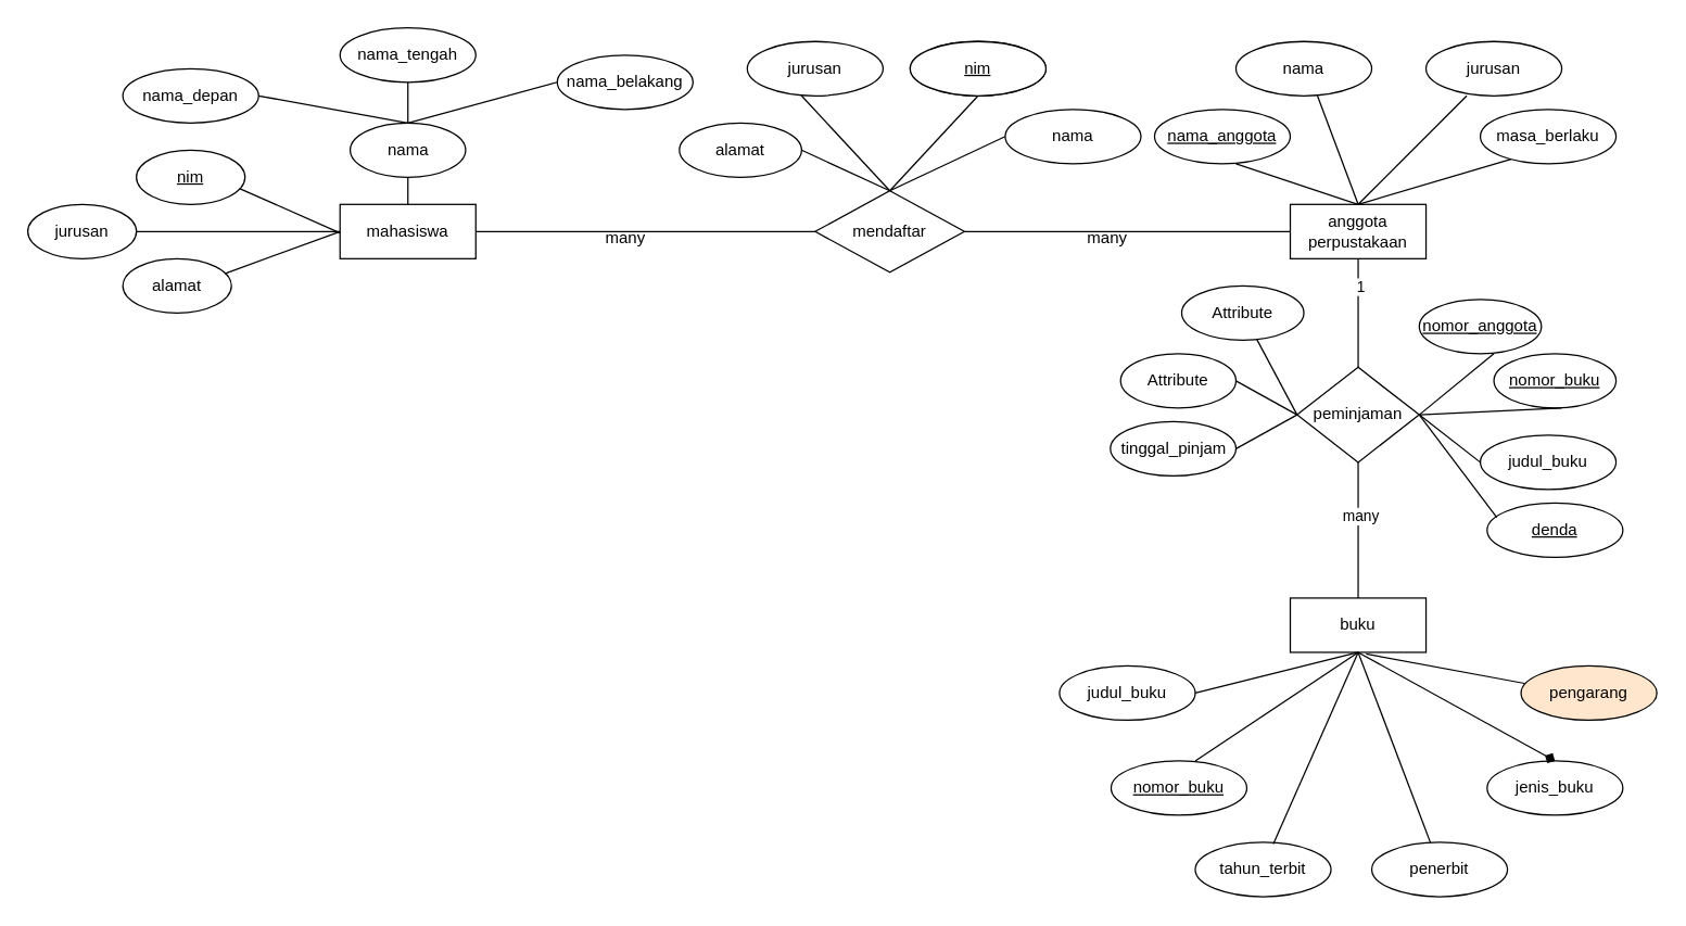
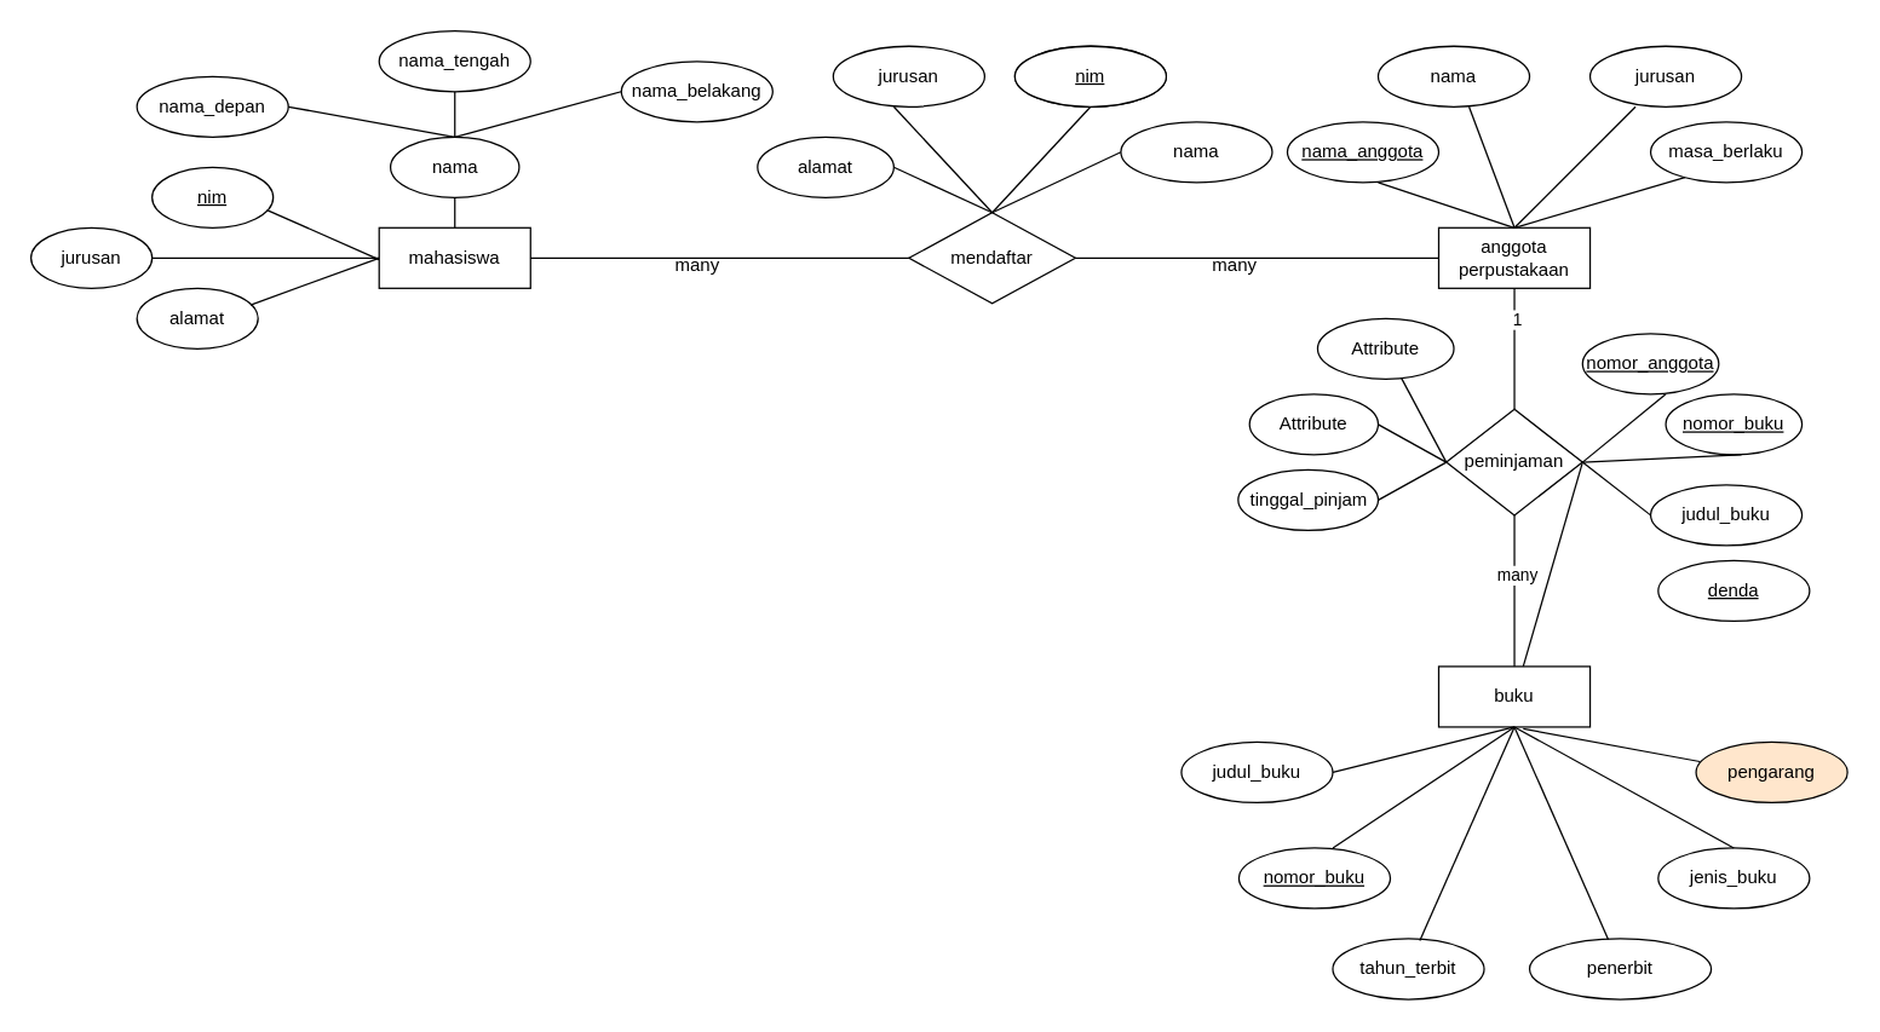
  <mxCell id="0" />
  <mxCell id="1" parent="0" />
  <mxCell id="2" value="alamat" style="ellipse;whiteSpace=wrap;html=1;align=center;" vertex="1" parent="1"><mxGeometry x="90" y="190" width="80" height="40" as="geometry" /></mxCell>
  <mxCell id="3" value="jurusan" style="ellipse;whiteSpace=wrap;html=1;align=center;" vertex="1" parent="1"><mxGeometry x="20" y="150" width="80" height="40" as="geometry" /></mxCell>
  <mxCell id="4" value="nim" style="ellipse;whiteSpace=wrap;html=1;align=center;fontStyle=4;" vertex="1" parent="1"><mxGeometry x="100" y="110" width="80" height="40" as="geometry" /></mxCell>
  <mxCell id="5" value="nama" style="ellipse;whiteSpace=wrap;html=1;align=center;" vertex="1" parent="1"><mxGeometry x="257.5" y="90" width="85" height="40" as="geometry" /></mxCell>
  <mxCell id="6" value="nama_tengah" style="ellipse;whiteSpace=wrap;html=1;align=center;" vertex="1" parent="1"><mxGeometry x="250" y="20" width="100" height="40" as="geometry" /></mxCell>
  <mxCell id="7" value="nama_belakang" style="ellipse;whiteSpace=wrap;html=1;align=center;" vertex="1" parent="1"><mxGeometry x="410" y="40" width="100" height="40" as="geometry" /></mxCell>
  <mxCell id="8" value="" style="endArrow=none;html=1;rounded=0;exitX=0.938;exitY=0.275;exitDx=0;exitDy=0;exitPerimeter=0;" edge="1" parent="1" source="2"><mxGeometry relative="1" as="geometry"><mxPoint x="157.04" y="190" as="sourcePoint" /><mxPoint x="250" y="170" as="targetPoint" /></mxGeometry></mxCell>
  <mxCell id="9" value="" style="endArrow=none;html=1;rounded=0;exitX=0.948;exitY=0.707;exitDx=0;exitDy=0;exitPerimeter=0;entryX=0;entryY=0.75;entryDx=0;entryDy=0;" edge="1" parent="1" source="4"><mxGeometry relative="1" as="geometry"><mxPoint x="151.04" y="140" as="sourcePoint" /><mxPoint x="250" y="171" as="targetPoint" /></mxGeometry></mxCell>
  <mxCell id="10" value="" style="endArrow=none;html=1;rounded=0;exitX=0.5;exitY=0;exitDx=0;exitDy=0;entryX=0.5;entryY=1;entryDx=0;entryDy=0;" edge="1" parent="1" source="12" target="5"><mxGeometry relative="1" as="geometry"><mxPoint x="670" y="150" as="sourcePoint" /><mxPoint x="830" y="150" as="targetPoint" /></mxGeometry></mxCell>
  <mxCell id="11" value="" style="endArrow=none;html=1;rounded=0;exitX=1;exitY=0.5;exitDx=0;exitDy=0;entryX=0;entryY=0.5;entryDx=0;entryDy=0;" edge="1" parent="1" source="3" target="12"><mxGeometry relative="1" as="geometry"><mxPoint x="60" y="170" as="sourcePoint" /><mxPoint x="250" y="170" as="targetPoint" /></mxGeometry></mxCell>
  <mxCell id="12" value="mahasiswa" style="whiteSpace=wrap;html=1;align=center;" vertex="1" parent="1"><mxGeometry x="250" y="150" width="100" height="40" as="geometry" /></mxCell>
  <mxCell id="13" value="" style="endArrow=none;html=1;rounded=0;entryX=0.5;entryY=1;entryDx=0;entryDy=0;exitX=0.5;exitY=0;exitDx=0;exitDy=0;" edge="1" parent="1" source="5" target="6"><mxGeometry relative="1" as="geometry"><mxPoint x="230" y="80" as="sourcePoint" /><mxPoint x="390" y="80" as="targetPoint" /></mxGeometry></mxCell>
  <mxCell id="14" value="nama_depan" style="ellipse;whiteSpace=wrap;html=1;align=center;" vertex="1" parent="1"><mxGeometry x="90" y="50" width="100" height="40" as="geometry" /></mxCell>
  <mxCell id="15" value="" style="endArrow=none;html=1;rounded=0;exitX=1;exitY=0.5;exitDx=0;exitDy=0;" edge="1" parent="1" source="14"><mxGeometry relative="1" as="geometry"><mxPoint x="140" y="90" as="sourcePoint" /><mxPoint x="300" y="90" as="targetPoint" /></mxGeometry></mxCell>
  <mxCell id="16" value="" style="endArrow=none;html=1;rounded=0;entryX=0;entryY=0.5;entryDx=0;entryDy=0;" edge="1" parent="1" target="7"><mxGeometry relative="1" as="geometry"><mxPoint x="300" y="90" as="sourcePoint" /><mxPoint x="460" y="90" as="targetPoint" /></mxGeometry></mxCell>
  <mxCell id="17" value="mendaftar" style="shape=rhombus;perimeter=rhombusPerimeter;whiteSpace=wrap;html=1;align=center;" vertex="1" parent="1"><mxGeometry x="600" y="140" width="110" height="60" as="geometry" /></mxCell>
  <mxCell id="18" value="" style="endArrow=none;html=1;rounded=0;entryX=0;entryY=0.5;entryDx=0;entryDy=0;" edge="1" parent="1" target="17"><mxGeometry relative="1" as="geometry"><mxPoint x="350" y="170" as="sourcePoint" /><mxPoint x="510" y="170" as="targetPoint" /></mxGeometry></mxCell>
  <mxCell id="19" value="alamat" style="ellipse;whiteSpace=wrap;html=1;align=center;" vertex="1" parent="1"><mxGeometry y="90" width="90" height="40" as="geometry" x="500" /></mxCell>
  <mxCell id="20" value="jurusan" style="ellipse;whiteSpace=wrap;html=1;align=center;" vertex="1" parent="1"><mxGeometry x="550" y="30" width="100" height="40" as="geometry" /></mxCell>
  <mxCell id="21" value="Attribute" style="ellipse;whiteSpace=wrap;html=1;align=center;" vertex="1" parent="1"><mxGeometry x="670" y="30" width="100" height="40" as="geometry" /></mxCell>
  <mxCell id="22" value="nama" style="ellipse;whiteSpace=wrap;html=1;align=center;" vertex="1" parent="1"><mxGeometry x="740" y="80" width="100" height="40" as="geometry" /></mxCell>
  <mxCell id="23" value="" style="endArrow=none;html=1;rounded=0;exitX=1;exitY=0.5;exitDx=0;exitDy=0;entryX=0.5;entryY=0;entryDx=0;entryDy=0;" edge="1" parent="1" source="19" target="17"><mxGeometry relative="1" as="geometry"><mxPoint x="590" y="110" as="sourcePoint" /><mxPoint x="650" y="139" as="targetPoint" /></mxGeometry></mxCell>
  <mxCell id="24" value="" style="endArrow=none;html=1;rounded=0;entryX=0.5;entryY=0;entryDx=0;entryDy=0;" edge="1" parent="1" target="17"><mxGeometry relative="1" as="geometry"><mxPoint x="590" y="70" as="sourcePoint" /><mxPoint x="750" y="70" as="targetPoint" /></mxGeometry></mxCell>
  <mxCell id="25" value="" style="endArrow=none;html=1;rounded=0;entryX=0.5;entryY=0;entryDx=0;entryDy=0;" edge="1" parent="1" target="17"><mxGeometry relative="1" as="geometry"><mxPoint x="720" y="70" as="sourcePoint" /><mxPoint x="880" y="70" as="targetPoint" /></mxGeometry></mxCell>
  <mxCell id="26" value="" style="endArrow=none;html=1;rounded=0;entryX=0.5;entryY=0;entryDx=0;entryDy=0;exitX=0;exitY=0.5;exitDx=0;exitDy=0;" edge="1" parent="1" source="22" target="17"><mxGeometry relative="1" as="geometry"><mxPoint x="780" y="130" as="sourcePoint" /><mxPoint x="940" y="130" as="targetPoint" /></mxGeometry></mxCell>
  <mxCell id="27" value="nim" style="ellipse;whiteSpace=wrap;html=1;align=center;fontStyle=4;" vertex="1" parent="1"><mxGeometry x="670" y="30" width="100" height="40" as="geometry" /></mxCell>
  <mxCell id="28" value="" style="endArrow=none;html=1;rounded=0;" edge="1" parent="1"><mxGeometry relative="1" as="geometry"><mxPoint x="710" y="170" as="sourcePoint" /><mxPoint x="950" y="170" as="targetPoint" /></mxGeometry></mxCell>
  <mxCell id="29" value="anggota&lt;div&gt;perpustakaan&lt;/div&gt;" style="whiteSpace=wrap;html=1;align=center;" vertex="1" parent="1"><mxGeometry x="950" y="150" width="100" height="40" as="geometry" /></mxCell>
  <mxCell id="30" value="nama_anggota" style="ellipse;whiteSpace=wrap;html=1;align=center;fontStyle=4;" vertex="1" parent="1"><mxGeometry x="850" y="80" width="100" height="40" as="geometry" /></mxCell>
  <mxCell id="31" value="nama" style="ellipse;whiteSpace=wrap;html=1;align=center;" vertex="1" parent="1"><mxGeometry x="910" y="30" width="100" height="40" as="geometry" /></mxCell>
  <mxCell id="32" value="jurusan" style="ellipse;whiteSpace=wrap;html=1;align=center;" vertex="1" parent="1"><mxGeometry x="1050" y="30" width="100" height="40" as="geometry" /></mxCell>
  <mxCell id="33" value="masa_berlaku" style="ellipse;whiteSpace=wrap;html=1;align=center;" vertex="1" parent="1"><mxGeometry x="1090" y="80" width="100" height="40" as="geometry" /></mxCell>
  <mxCell id="34" value="" style="endArrow=none;html=1;rounded=0;entryX=0.5;entryY=0;entryDx=0;entryDy=0;" edge="1" parent="1" target="29"><mxGeometry relative="1" as="geometry"><mxPoint x="910" y="120" as="sourcePoint" /><mxPoint x="1070" y="120" as="targetPoint" /></mxGeometry></mxCell>
  <mxCell id="35" value="" style="endArrow=none;html=1;rounded=0;entryX=0.5;entryY=0;entryDx=0;entryDy=0;" edge="1" parent="1" target="29"><mxGeometry relative="1" as="geometry"><mxPoint x="970" y="70" as="sourcePoint" /><mxPoint x="1130" y="70" as="targetPoint" /></mxGeometry></mxCell>
  <mxCell id="36" value="" style="endArrow=none;html=1;rounded=0;entryX=0.5;entryY=0;entryDx=0;entryDy=0;" edge="1" parent="1" target="29"><mxGeometry relative="1" as="geometry"><mxPoint x="1080" y="70" as="sourcePoint" /><mxPoint x="1240" y="70" as="targetPoint" /></mxGeometry></mxCell>
  <mxCell id="37" value="" style="endArrow=none;html=1;rounded=0;exitX=0.227;exitY=0.917;exitDx=0;exitDy=0;exitPerimeter=0;" edge="1" parent="1" source="33"><mxGeometry relative="1" as="geometry"><mxPoint x="1120" y="120" as="sourcePoint" /><mxPoint x="1000" y="150" as="targetPoint" /></mxGeometry></mxCell>
  <mxCell id="38" value="" style="endArrow=none;html=1;rounded=0;" edge="1" parent="1"><mxGeometry relative="1" as="geometry"><mxPoint x="1000" y="190" as="sourcePoint" /><mxPoint x="1000" y="300" as="targetPoint" /></mxGeometry></mxCell>
  <mxCell id="39" value="1" style="edgeLabel;html=1;align=center;verticalAlign=middle;resizable=0;points=[];" vertex="1" connectable="0" parent="38"><mxGeometry x="-0.645" y="1" relative="1" as="geometry"><mxPoint as="offset" /></mxGeometry></mxCell>
  <mxCell id="40" value="peminjaman" style="shape=rhombus;perimeter=rhombusPerimeter;whiteSpace=wrap;html=1;align=center;" vertex="1" parent="1"><mxGeometry x="955" y="270" width="90" height="70" as="geometry" /></mxCell>
  <mxCell id="41" value="Attribute" style="ellipse;whiteSpace=wrap;html=1;align=center;" vertex="1" parent="1"><mxGeometry x="870" y="210" width="90" height="40" as="geometry" /></mxCell>
  <mxCell id="42" value="Attribute" style="ellipse;whiteSpace=wrap;html=1;align=center;" vertex="1" parent="1"><mxGeometry x="825" y="260" width="85" height="40" as="geometry" /></mxCell>
  <mxCell id="43" value="tinggal_pinjam" style="ellipse;whiteSpace=wrap;html=1;align=center;" vertex="1" parent="1"><mxGeometry x="817.5" y="310" width="92.5" height="40" as="geometry" /></mxCell>
  <mxCell id="44" value="nomor_anggota" style="ellipse;whiteSpace=wrap;html=1;align=center;fontStyle=4;" vertex="1" parent="1"><mxGeometry x="1045" y="220" width="90" height="40" as="geometry" /></mxCell>
  <mxCell id="45" value="nomor_buku" style="ellipse;whiteSpace=wrap;html=1;align=center;fontStyle=4;" vertex="1" parent="1"><mxGeometry x="1100" y="260" width="90" height="40" as="geometry" /></mxCell>
  <mxCell id="46" value="judul_buku" style="ellipse;whiteSpace=wrap;html=1;align=center;" vertex="1" parent="1"><mxGeometry x="1090" y="320" width="100" height="40" as="geometry" /></mxCell>
  <mxCell id="47" value="denda" style="ellipse;whiteSpace=wrap;html=1;align=center;fontStyle=4;" vertex="1" parent="1"><mxGeometry x="1095" y="370" width="100" height="40" as="geometry" /></mxCell>
  <mxCell id="48" value="" style="endArrow=none;html=1;rounded=0;entryX=0;entryY=0.5;entryDx=0;entryDy=0;" edge="1" parent="1" target="40"><mxGeometry relative="1" as="geometry"><mxPoint x="910" y="330" as="sourcePoint" /><mxPoint x="1070" y="330" as="targetPoint" /></mxGeometry></mxCell>
  <mxCell id="49" value="" style="endArrow=none;html=1;rounded=0;entryX=0;entryY=0.5;entryDx=0;entryDy=0;" edge="1" parent="1" target="40"><mxGeometry relative="1" as="geometry"><mxPoint x="910" y="280" as="sourcePoint" /><mxPoint x="1070" y="280" as="targetPoint" /></mxGeometry></mxCell>
  <mxCell id="50" value="" style="endArrow=none;html=1;rounded=0;entryX=0;entryY=0.5;entryDx=0;entryDy=0;" edge="1" parent="1" source="41" target="40"><mxGeometry relative="1" as="geometry"><mxPoint x="930" y="250" as="sourcePoint" /><mxPoint x="1085" y="259.17" as="targetPoint" /></mxGeometry></mxCell>
  <mxCell id="51" value="" style="endArrow=none;html=1;rounded=0;exitX=1;exitY=0.5;exitDx=0;exitDy=0;" edge="1" parent="1" source="40"><mxGeometry relative="1" as="geometry"><mxPoint x="940" y="260" as="sourcePoint" /><mxPoint x="1100" y="260" as="targetPoint" /></mxGeometry></mxCell>
  <mxCell id="52" value="" style="endArrow=none;html=1;rounded=0;exitX=1;exitY=0.5;exitDx=0;exitDy=0;" edge="1" parent="1" source="40"><mxGeometry relative="1" as="geometry"><mxPoint x="990" y="300" as="sourcePoint" /><mxPoint x="1150" y="300" as="targetPoint" /></mxGeometry></mxCell>
  <mxCell id="53" value="" style="endArrow=none;html=1;rounded=0;exitX=1;exitY=0.5;exitDx=0;exitDy=0;" edge="1" parent="1" source="40"><mxGeometry relative="1" as="geometry"><mxPoint x="930" y="340" as="sourcePoint" /><mxPoint x="1090" y="340" as="targetPoint" /></mxGeometry></mxCell>
- <mxCell id="54" value="" style="endArrow=none;html=1;rounded=0;exitX=1;exitY=0.5;exitDx=0;exitDy=0;entryX=0.071;entryY=0.264;entryDx=0;entryDy=0;entryPerimeter=0;" edge="1" parent="1" source="40" target="47"><mxGeometry relative="1" as="geometry"><mxPoint x="930" y="390" as="sourcePoint" /><mxPoint x="1090" y="390" as="targetPoint" /></mxGeometry></mxCell>
+ <mxCell id="54" value="" style="endArrow=none;html=1;rounded=0;exitX=1;exitY=0.5;exitDx=0;exitDy=0;" edge="1" parent="1" source="40" target="57"><mxGeometry relative="1" as="geometry"><mxPoint x="930" y="390" as="sourcePoint" /><mxPoint x="1090" y="390" as="targetPoint" /></mxGeometry></mxCell>
  <mxCell id="55" value="" style="endArrow=none;html=1;rounded=0;" edge="1" parent="1"><mxGeometry relative="1" as="geometry"><mxPoint x="1000" y="340" as="sourcePoint" /><mxPoint x="1000" y="440" as="targetPoint" /></mxGeometry></mxCell>
  <mxCell id="56" value="many" style="edgeLabel;html=1;align=center;verticalAlign=middle;resizable=0;points=[];" vertex="1" connectable="0" parent="55"><mxGeometry x="-0.227" y="1" relative="1" as="geometry"><mxPoint as="offset" /></mxGeometry></mxCell>
  <mxCell id="57" value="buku" style="whiteSpace=wrap;html=1;align=center;" vertex="1" parent="1"><mxGeometry x="950" y="440" width="100" height="40" as="geometry" /></mxCell>
  <mxCell id="58" value="judul_buku" style="ellipse;whiteSpace=wrap;html=1;align=center;" vertex="1" parent="1"><mxGeometry x="780" y="490" width="100" height="40" as="geometry" /></mxCell>
  <mxCell id="59" value="nomor_buku" style="ellipse;whiteSpace=wrap;html=1;align=center;fontStyle=4;" vertex="1" parent="1"><mxGeometry x="818" y="560" width="100" height="40" as="geometry" /></mxCell>
  <mxCell id="60" value="tahun_terbit" style="ellipse;whiteSpace=wrap;html=1;align=center;" vertex="1" parent="1"><mxGeometry x="880" y="620" width="100" height="40" as="geometry" /></mxCell>
- <mxCell id="61" value="penerbit" style="ellipse;whiteSpace=wrap;html=1;align=center;" vertex="1" parent="1"><mxGeometry x="1010" y="620" width="100" height="40" as="geometry" /></mxCell>
+ <mxCell id="61" value="penerbit" style="ellipse;whiteSpace=wrap;html=1;align=center;" vertex="1" parent="1"><mxGeometry x="1010" y="620" width="120" height="40" as="geometry" /></mxCell>
  <mxCell id="62" value="jenis_buku" style="ellipse;whiteSpace=wrap;html=1;align=center;" vertex="1" parent="1"><mxGeometry x="1095" y="560" width="100" height="40" as="geometry" /></mxCell>
  <mxCell id="63" value="pengarang" style="ellipse;whiteSpace=wrap;html=1;align=center;fillColor=#ffe6cc;" vertex="1" parent="1"><mxGeometry x="1120" y="490" width="100" height="40" as="geometry" /></mxCell>
  <mxCell id="64" value="" style="endArrow=none;html=1;rounded=0;entryX=0.5;entryY=1;entryDx=0;entryDy=0;" edge="1" parent="1" target="57"><mxGeometry relative="1" as="geometry"><mxPoint x="880" y="510" as="sourcePoint" /><mxPoint x="1040" y="510" as="targetPoint" /></mxGeometry></mxCell>
  <mxCell id="65" value="" style="endArrow=none;html=1;rounded=0;exitX=0.62;exitY=0;exitDx=0;exitDy=0;exitPerimeter=0;entryX=0.5;entryY=1;entryDx=0;entryDy=0;" edge="1" parent="1" source="59" target="57"><mxGeometry relative="1" as="geometry"><mxPoint x="890" y="560" as="sourcePoint" /><mxPoint x="1050" y="560" as="targetPoint" /></mxGeometry></mxCell>
  <mxCell id="66" value="" style="endArrow=none;html=1;rounded=0;entryX=0.5;entryY=1;entryDx=0;entryDy=0;exitX=0.575;exitY=0.029;exitDx=0;exitDy=0;exitPerimeter=0;" edge="1" parent="1" source="60" target="57"><mxGeometry relative="1" as="geometry"><mxPoint x="940" y="640" as="sourcePoint" /><mxPoint x="1100" y="640" as="targetPoint" /></mxGeometry></mxCell>
  <mxCell id="67" value="" style="endArrow=none;html=1;rounded=0;exitX=0.5;exitY=1;exitDx=0;exitDy=0;entryX=0.433;entryY=0.008;entryDx=0;entryDy=0;entryPerimeter=0;" edge="1" parent="1" source="57" target="61"><mxGeometry relative="1" as="geometry"><mxPoint x="930" y="640" as="sourcePoint" /><mxPoint x="1080" y="620" as="targetPoint" /></mxGeometry></mxCell>
- <mxCell id="68" value="" style="endArrow=diamond;html=1;rounded=0;exitX=0.5;exitY=1;exitDx=0;exitDy=0;entryX=0.5;entryY=0;entryDx=0;entryDy=0;" edge="1" parent="1" source="57" target="62"><mxGeometry relative="1" as="geometry"><mxPoint x="1030" y="560" as="sourcePoint" /><mxPoint x="1190" y="560" as="targetPoint" /></mxGeometry></mxCell>
+ <mxCell id="68" value="" style="endArrow=none;html=1;rounded=0;exitX=0.5;exitY=1;exitDx=0;exitDy=0;entryX=0.5;entryY=0;entryDx=0;entryDy=0;" edge="1" parent="1" source="57" target="62"><mxGeometry relative="1" as="geometry"><mxPoint x="1030" y="560" as="sourcePoint" /><mxPoint x="1190" y="560" as="targetPoint" /></mxGeometry></mxCell>
  <mxCell id="69" value="" style="endArrow=none;html=1;rounded=0;exitX=0.558;exitY=1.029;exitDx=0;exitDy=0;exitPerimeter=0;entryX=0.025;entryY=0.321;entryDx=0;entryDy=0;entryPerimeter=0;" edge="1" parent="1" source="57" target="63"><mxGeometry relative="1" as="geometry"><mxPoint x="1050" y="490" as="sourcePoint" /><mxPoint x="1160" y="500" as="targetPoint" /></mxGeometry></mxCell>
  <mxCell id="70" value="many" style="text;html=1;align=center;verticalAlign=middle;resizable=0;points=[];autosize=1;strokeColor=none;fillColor=none;" vertex="1" parent="1"><mxGeometry x="790" y="160" width="50" height="30" as="geometry" /></mxCell>
  <mxCell id="71" value="many" style="text;html=1;align=center;verticalAlign=middle;resizable=0;points=[];autosize=1;strokeColor=none;fillColor=none;" vertex="1" parent="1"><mxGeometry x="435" y="160" width="50" height="30" as="geometry" /></mxCell>
